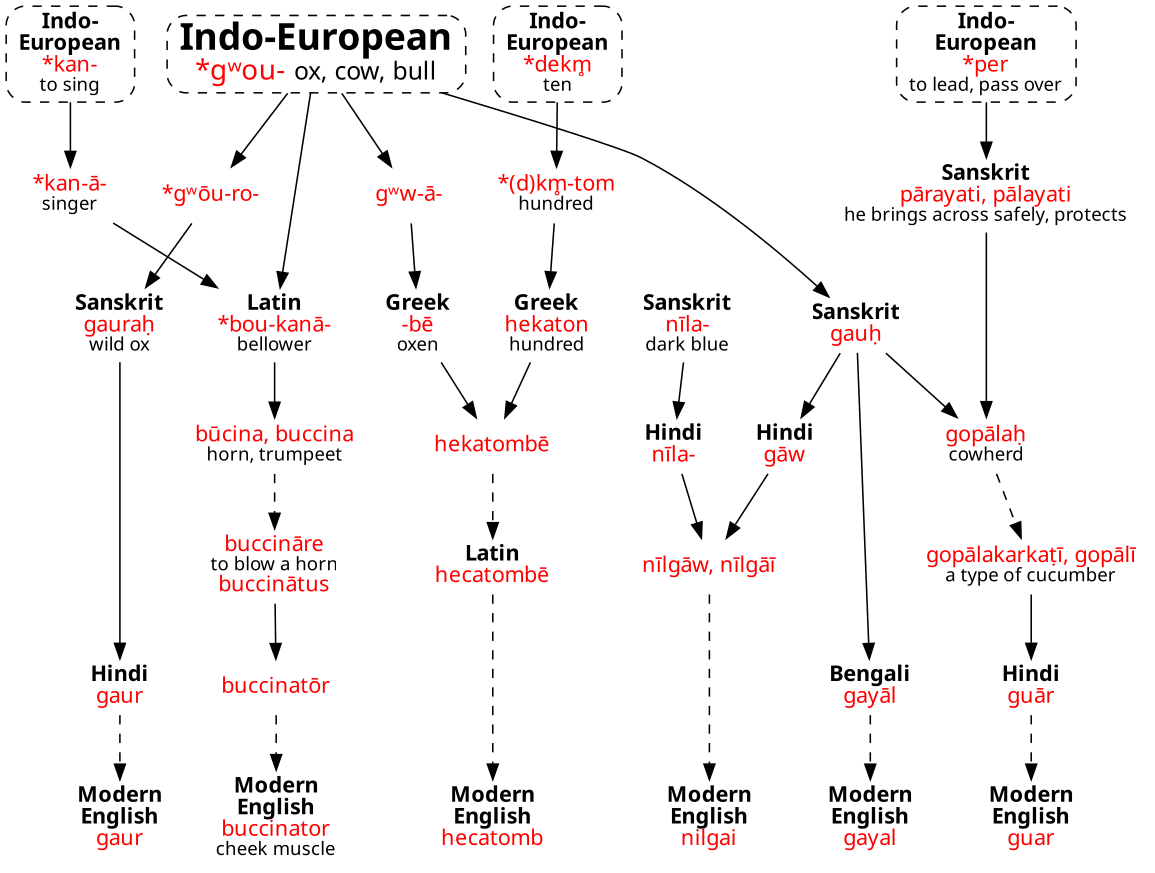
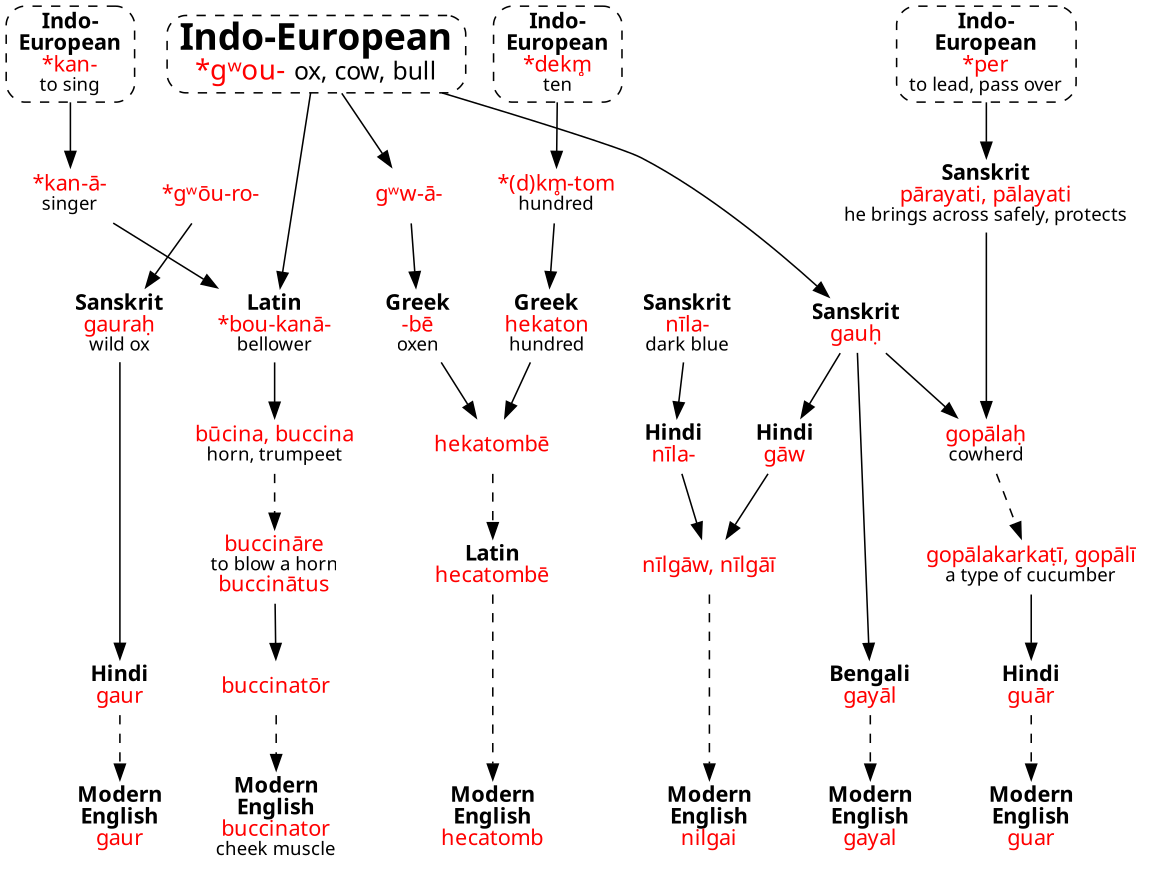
  strict digraph {
    fontname="Noto Sans"
    node [fontname="Noto Sans" shape=none]
    edge [fontname="Noto Sans"]
    n1 [label=<<b>Modern<br/>English</b><br/><font color="red">buccinator</font><br/><font point-size="12">cheek muscle</font>>]
    n2 [label=<<b>Modern<br/>English</b><br/><font color="red">gayal</font>>]
    n3 [label=<<b>Modern<br/>English</b><br/><font color="red">guar</font>>]
    n4 [label=<<b>Modern<br/>English</b><br/><font color="red">nilgai</font>>]
    n5 [label=<<b>Modern<br/>English</b><br/><font color="red">gaur</font>>]
    n6 [label=<<b>Modern<br/>English</b><br/><font color="red">hecatomb</font>>]
    n7 [label=<<font point-size="24"><b>Indo-European</b></font><br/><font point-size="18" color="red">*gʷou- </font><font point-size="16">ox, cow, bull</font>> shape=box style="dashed,rounded"]
    n8 [label=<<b>Indo-<br/>European</b><br/><font color="red">*kan-</font><br/><font point-size="12">to sing</font>> shape=box style="dashed,rounded"]
    n9 [label=<<b>Indo-<br/>European</b><br/><font color="red">*per</font><br/><font point-size="12">to lead, pass over</font>> shape=box style="dashed,rounded"]
    n10 [label=<<b>Indo-<br/>European</b><br/><font color="red">*dekm̥</font><br/><font point-size="12">ten</font>> shape=box style="dashed,rounded"]
    n11 [label=<<b>Latin</b><br/><font color="red">*bou-kanā-</font><br/><font point-size="12">bellower</font>>]
    n12 [label=<<b>Sanskrit</b><br/><font color="red">gauḥ</font>>]
    n13 [label=<<font color="red">*gʷōu-ro-</font>>]
    n14 [label=<<font color="red">gʷw-ā-</font>>]
    n15 [label=<<font color="red">*kan-ā-</font><br/><font point-size="12">singer</font>>]
    n16 [label=<<b>Sanskrit</b><br/><font color="red">pārayati, pālayati</font><br/><font point-size="12">he brings across safely, protects</font>>]
    n17 [label=<<font color="red">*(d)km̥-tom</font><br/><font point-size="12">hundred</font>>]
    n18 [label=<<font color="red">būcina, buccina</font><br/><font point-size="12">horn, trumpeet</font>>]
    n19 [label=<<b>Bengali</b><br/><font color="red">gayāl</font>>]
    n20 [label=<<font color="red">gopālaḥ</font><br/><font point-size="12">cowherd</font>>]
    n21 [label=<<b>Hindi</b><br/><font color="red">gāw</font>>]
    n22 [label=<<b>Sanskrit</b><br/><font color="red">gauraḥ</font><br/><font point-size="12">wild ox</font>>]
    n23 [label=<<b>Greek</b><br/><font color="red">-bē</font><br/><font point-size="12">oxen</font>>]
    n24 [label=<<font color="red">buccināre</font><br/><font point-size="12">to blow a horn</font><br/><font color="red">buccinātus</font>>]
    n25 [label=<<font color="red">buccinatōr</font>>]
    n26 [label=<<font color="red">gopālakarkaṭī, gopālī</font><br/><font point-size="12">a type of cucumber</font>>]
    n27 [label=<<font color="red">nīlgāw, nīlgāī</font>>]
    n28 [label=<<b>Hindi</b><br/><font color="red">guār</font>>]
    n29 [label=<<b>Sanskrit</b><br/><font color="red">nīla-</font><br/><font point-size="12">dark blue</font>>]
    n30 [label=<<b>Hindi</b><br/><font color="red">nīla-</font>>]
    n31 [label=<<b>Hindi</b><br/><font color="red">gaur</font>>]
    n32 [label=<<font color="red">hekatombē</font>>]
    n33 [label=<<b>Latin</b><br/><font color="red">hecatombē</font>>]
    n34 [label=<<b>Greek</b><br/><font color="red">hekaton</font><br/><font point-size="12">hundred</font>>]
    subgraph sub_1 {
      rank=sink
      n1
      n2
      n3
      n4
      n5
      n6
    }
    subgraph sub_2 {
      rank=same
      n7
      n8
      n9
      n10
    }
    n7 -> n11
    n7 -> n12
-   n7 -> n13
    n7 -> n14
    n8 -> n15
    n9 -> n16
    n10 -> n17
    n11 -> n18
    n12 -> n19
    n12 -> n20
    n12 -> n21
    n13 -> n22
    n14 -> n23
    n15 -> n11
    n16 -> n20
    n17 -> n34
    n18 -> n24 [style=dashed]
    n19 -> n2 [style=dashed]
    n20 -> n26 [style=dashed]
    n21 -> n27
    n22 -> n31
    n23 -> n32
    n24 -> n25
    n25 -> n1 [style=dashed]
    n26 -> n28
    n27 -> n4 [style=dashed]
    n28 -> n3 [style=dashed]
    n29 -> n30
    n30 -> n27
    n31 -> n5 [style=dashed]
    n32 -> n33 [style=dashed]
    n33 -> n6 [style=dashed]
    n34 -> n32
  }
